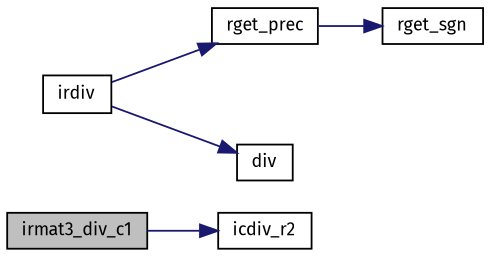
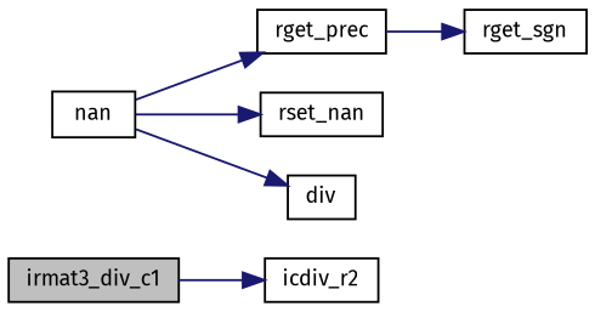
  digraph {
    fontname="Fira Sans"
    rankdir=LR
    node [color=black fillcolor=white fontname="Fira Sans" fontsize=10 shape=record style=filled]
    edge [color=midnightblue fontname="Fira Sans" fontsize=10 labelfontname=Helvetica labelfontsize=10 style=solid]
    n1 [fillcolor=grey75 fontcolor=black height=0.2 label=irmat3_div_c1 width=0.4]
    n2 [height=0.2 label=icdiv_r2 width=0.4]
-   n3 [height=0.2 label=irdiv width=0.4]
+   n3 [height=0.2 label=nan width=0.4]
    n4 [height=0.2 label=rget_prec width=0.4]
+   n5 [height=0.2 label=rset_nan width=0.4]
    n6 [height=0.2 label=div width=0.4]
    n7 [height=0.2 label=rget_sgn width=0.4]
    n1 -> n2
    n3 -> n4
+   n3 -> n5
    n3 -> n6
    n4 -> n7
  }
